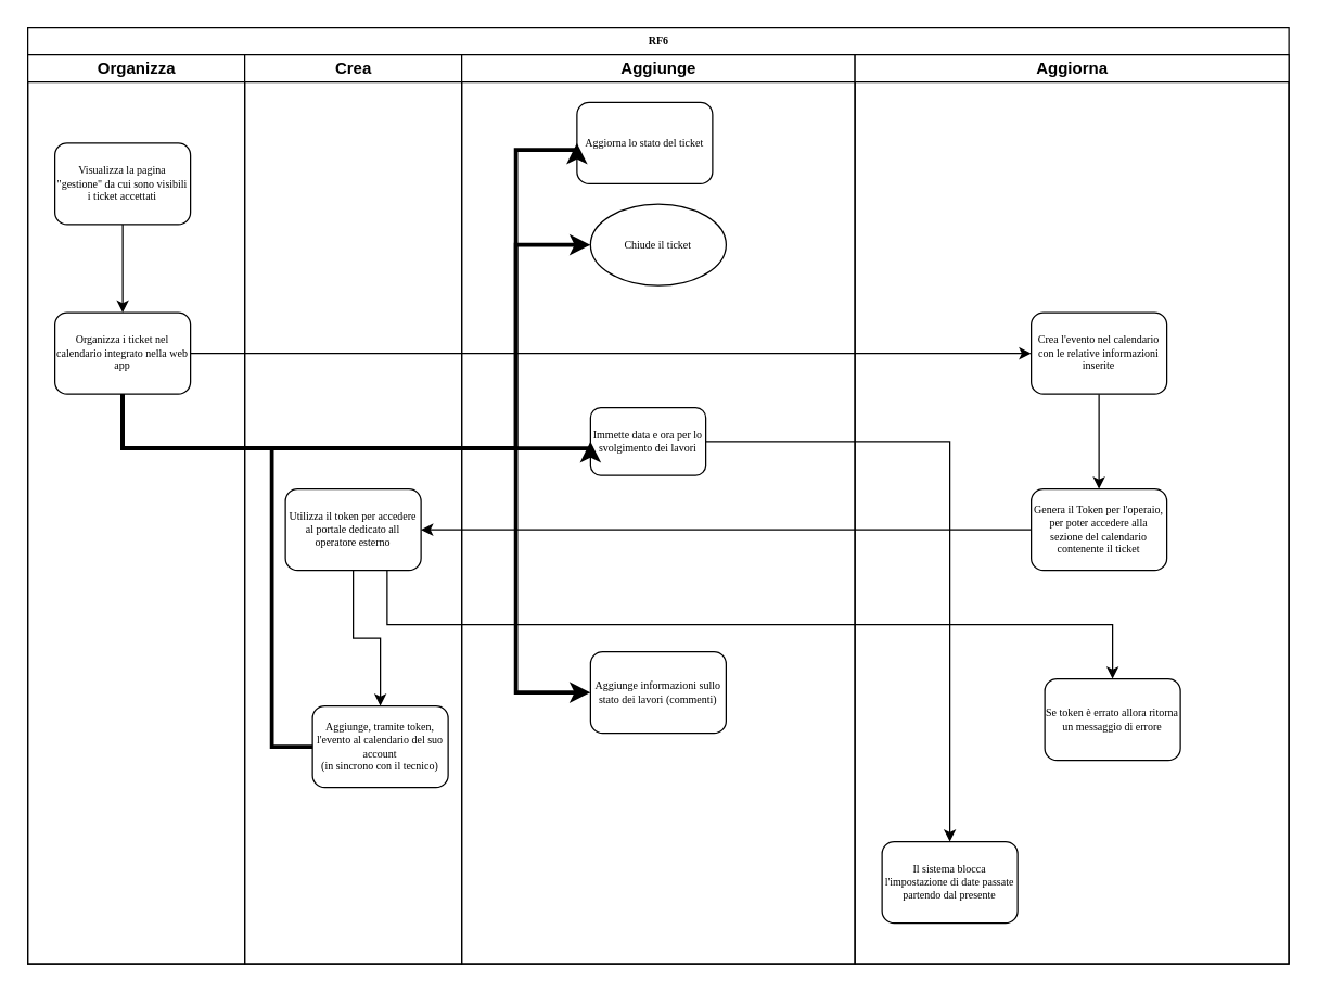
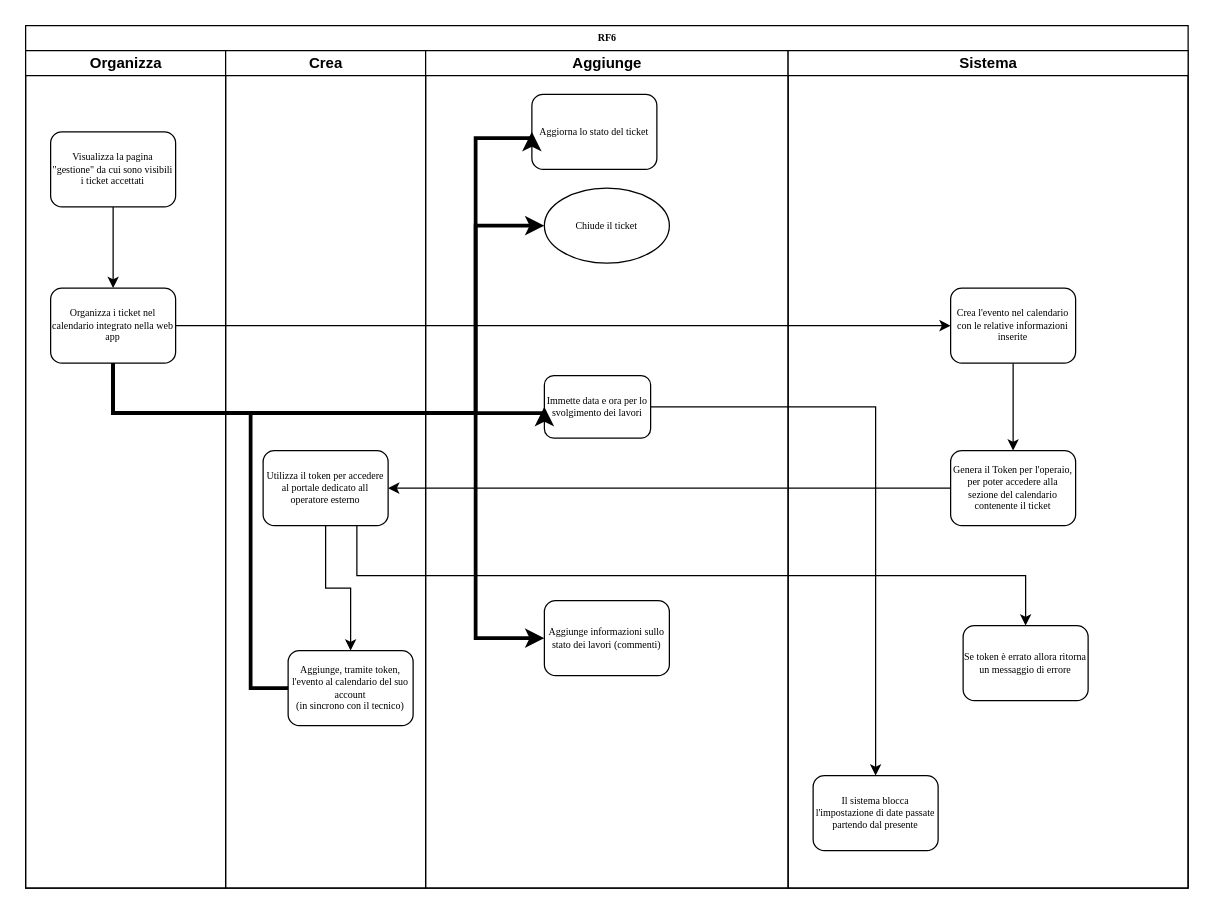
  <mxCell id="0" />
  <mxCell id="1" parent="0" />
  <mxCell id="2" value="RF6" style="swimlane;html=1;childLayout=stackLayout;startSize=20;rounded=0;shadow=0;labelBackgroundColor=none;strokeWidth=1;fontFamily=Verdana;fontSize=8;align=center;" parent="1" vertex="1"><mxGeometry x="20" y="20" width="930" height="690" as="geometry" /></mxCell>
  <mxCell id="3" value="Organizza" style="swimlane;html=1;startSize=20;" parent="2" vertex="1"><mxGeometry y="20" width="160" height="670" as="geometry" /></mxCell>
  <mxCell id="4" style="edgeStyle=orthogonalEdgeStyle;rounded=0;orthogonalLoop=1;jettySize=auto;html=1;entryX=0.5;entryY=0;entryDx=0;entryDy=0;" edge="1" parent="3" source="5" target="6"><mxGeometry relative="1" as="geometry" /></mxCell>
  <mxCell id="5" value="Visualizza la pagina &quot;gestione&quot; da cui sono visibili i ticket accettati" style="rounded=1;whiteSpace=wrap;html=1;shadow=0;labelBackgroundColor=none;strokeWidth=1;fontFamily=Verdana;fontSize=8;align=center;" parent="3" vertex="1"><mxGeometry x="20" y="65" width="100" height="60" as="geometry" /></mxCell>
  <mxCell id="6" value="Organizza i ticket nel calendario integrato nella web app" style="rounded=1;whiteSpace=wrap;html=1;shadow=0;labelBackgroundColor=none;strokeWidth=1;fontFamily=Verdana;fontSize=8;align=center;" vertex="1" parent="3"><mxGeometry x="20" y="190" width="100" height="60" as="geometry" /></mxCell>
  <mxCell id="7" value="Crea" style="swimlane;html=1;startSize=20;" parent="2" vertex="1"><mxGeometry x="160" y="20" width="160" height="670" as="geometry" /></mxCell>
  <mxCell id="8" style="edgeStyle=orthogonalEdgeStyle;rounded=0;orthogonalLoop=1;jettySize=auto;html=1;entryX=0.5;entryY=0;entryDx=0;entryDy=0;" edge="1" parent="7" source="9" target="10"><mxGeometry relative="1" as="geometry"><mxPoint x="80" y="450" as="targetPoint" /></mxGeometry></mxCell>
  <mxCell id="9" value="Utilizza il token per accedere al portale dedicato all operatore esterno" style="rounded=1;whiteSpace=wrap;html=1;shadow=0;labelBackgroundColor=none;strokeWidth=1;fontFamily=Verdana;fontSize=8;align=center;" vertex="1" parent="7"><mxGeometry x="30" y="320" width="100" height="60" as="geometry" /></mxCell>
  <mxCell id="10" value="&lt;div&gt;Aggiunge, tramite token, l'evento al calendario del suo account&lt;/div&gt;&lt;div&gt;(in sincrono con il tecnico)&lt;br&gt;&lt;/div&gt;" style="rounded=1;whiteSpace=wrap;html=1;shadow=0;labelBackgroundColor=none;strokeWidth=1;fontFamily=Verdana;fontSize=8;align=center;" vertex="1" parent="7"><mxGeometry x="50" y="480" width="100" height="60" as="geometry" /></mxCell>
  <mxCell id="11" value="" style="endArrow=none;html=1;rounded=0;entryX=0;entryY=0.5;entryDx=0;entryDy=0;strokeWidth=3;" edge="1" parent="7" target="10"><mxGeometry width="50" height="50" relative="1" as="geometry"><mxPoint x="20" y="290" as="sourcePoint" /><mxPoint x="60" y="510" as="targetPoint" /><Array as="points"><mxPoint x="20" y="510" /></Array></mxGeometry></mxCell>
  <mxCell id="12" style="edgeStyle=orthogonalEdgeStyle;rounded=0;orthogonalLoop=1;jettySize=auto;html=1;entryX=0;entryY=0.5;entryDx=0;entryDy=0;" edge="1" parent="2" source="6" target="21"><mxGeometry relative="1" as="geometry" /></mxCell>
  <mxCell id="13" style="edgeStyle=orthogonalEdgeStyle;rounded=0;orthogonalLoop=1;jettySize=auto;html=1;" edge="1" parent="2" source="22" target="9"><mxGeometry relative="1" as="geometry" /></mxCell>
  <mxCell id="14" value="Aggiunge" style="swimlane;html=1;startSize=20;" parent="2" vertex="1"><mxGeometry x="320" y="20" width="290" height="670" as="geometry" /></mxCell>
  <mxCell id="15" value="Aggiorna lo stato del ticket" style="rounded=1;whiteSpace=wrap;html=1;shadow=0;labelBackgroundColor=none;strokeWidth=1;fontFamily=Verdana;fontSize=8;align=center;" vertex="1" parent="14"><mxGeometry x="85" y="35" width="100" height="60" as="geometry" /></mxCell>
  <mxCell id="16" value="Immette data e ora per lo svolgimento dei lavori" style="rounded=1;whiteSpace=wrap;html=1;shadow=0;labelBackgroundColor=none;strokeWidth=1;fontFamily=Verdana;fontSize=8;align=center;" vertex="1" parent="14"><mxGeometry x="95" y="260" width="85" height="50" as="geometry" /></mxCell>
  <mxCell id="17" value="Chiude il ticket" style="ellipse;whiteSpace=wrap;html=1;shadow=0;labelBackgroundColor=none;strokeWidth=1;fontFamily=Verdana;fontSize=8;align=center;" vertex="1" parent="14"><mxGeometry x="95" y="110" width="100" height="60" as="geometry" /></mxCell>
  <mxCell id="18" value="Aggiunge informazioni sullo stato dei lavori (commenti)" style="rounded=1;whiteSpace=wrap;html=1;shadow=0;labelBackgroundColor=none;strokeWidth=1;fontFamily=Verdana;fontSize=8;align=center;" vertex="1" parent="14"><mxGeometry x="95" y="440" width="100" height="60" as="geometry" /></mxCell>
- <mxCell id="19" value="Aggiorna" style="swimlane;html=1;startSize=20;" vertex="1" parent="2"><mxGeometry x="610" y="20" width="320" height="670" as="geometry" /></mxCell>
+ <mxCell id="19" value="Sistema" style="swimlane;html=1;startSize=20;" vertex="1" parent="2"><mxGeometry x="610" y="20" width="320" height="670" as="geometry" /></mxCell>
  <mxCell id="20" style="edgeStyle=orthogonalEdgeStyle;rounded=0;orthogonalLoop=1;jettySize=auto;html=1;" edge="1" parent="19" source="21"><mxGeometry relative="1" as="geometry"><mxPoint x="180.0" y="320" as="targetPoint" /></mxGeometry></mxCell>
  <mxCell id="21" value="Crea l'evento nel calendario con le relative informazioni inserite" style="rounded=1;whiteSpace=wrap;html=1;shadow=0;labelBackgroundColor=none;strokeWidth=1;fontFamily=Verdana;fontSize=8;align=center;" vertex="1" parent="19"><mxGeometry x="130" y="190" width="100" height="60" as="geometry" /></mxCell>
  <mxCell id="22" value="Genera il Token per l'operaio, per poter accedere alla sezione del calendario contenente il ticket" style="rounded=1;whiteSpace=wrap;html=1;shadow=0;labelBackgroundColor=none;strokeWidth=1;fontFamily=Verdana;fontSize=8;align=center;" vertex="1" parent="19"><mxGeometry x="130" y="320" width="100" height="60" as="geometry" /></mxCell>
  <mxCell id="23" value="Se token è errato allora ritorna un messaggio di errore" style="rounded=1;whiteSpace=wrap;html=1;shadow=0;labelBackgroundColor=none;strokeWidth=1;fontFamily=Verdana;fontSize=8;align=center;" vertex="1" parent="19"><mxGeometry x="140" y="460" width="100" height="60" as="geometry" /></mxCell>
  <mxCell id="24" value="Il sistema blocca l'impostazione di date passate partendo dal presente" style="rounded=1;whiteSpace=wrap;html=1;shadow=0;labelBackgroundColor=none;strokeWidth=1;fontFamily=Verdana;fontSize=8;align=center;" vertex="1" parent="19"><mxGeometry x="20" y="580" width="100" height="60" as="geometry" /></mxCell>
  <mxCell id="25" style="edgeStyle=orthogonalEdgeStyle;rounded=0;orthogonalLoop=1;jettySize=auto;html=1;exitX=0.75;exitY=1;exitDx=0;exitDy=0;entryX=0.5;entryY=0;entryDx=0;entryDy=0;" edge="1" parent="2" source="9" target="23"><mxGeometry relative="1" as="geometry"><mxPoint x="430.0" y="480" as="targetPoint" /></mxGeometry></mxCell>
  <mxCell id="26" style="edgeStyle=orthogonalEdgeStyle;rounded=0;orthogonalLoop=1;jettySize=auto;html=1;entryX=0;entryY=0.5;entryDx=0;entryDy=0;strokeWidth=3;" edge="1" parent="2" source="6" target="16"><mxGeometry relative="1" as="geometry"><Array as="points"><mxPoint x="70" y="310" /></Array></mxGeometry></mxCell>
  <mxCell id="27" style="edgeStyle=orthogonalEdgeStyle;rounded=0;orthogonalLoop=1;jettySize=auto;html=1;exitX=0.5;exitY=1;exitDx=0;exitDy=0;entryX=0;entryY=0.5;entryDx=0;entryDy=0;strokeWidth=3;" edge="1" parent="2" source="6" target="17"><mxGeometry relative="1" as="geometry"><Array as="points"><mxPoint x="70" y="310" /><mxPoint x="360" y="310" /><mxPoint x="360" y="160" /></Array></mxGeometry></mxCell>
  <mxCell id="28" style="edgeStyle=orthogonalEdgeStyle;rounded=0;orthogonalLoop=1;jettySize=auto;html=1;entryX=0;entryY=0.5;entryDx=0;entryDy=0;strokeWidth=3;" edge="1" parent="2" source="6" target="15"><mxGeometry relative="1" as="geometry"><Array as="points"><mxPoint x="70" y="310" /><mxPoint x="360" y="310" /><mxPoint x="360" y="90" /></Array></mxGeometry></mxCell>
  <mxCell id="29" style="edgeStyle=orthogonalEdgeStyle;rounded=0;orthogonalLoop=1;jettySize=auto;html=1;entryX=0;entryY=0.5;entryDx=0;entryDy=0;strokeWidth=3;" edge="1" parent="2" source="6" target="18"><mxGeometry relative="1" as="geometry"><Array as="points"><mxPoint x="70" y="310" /><mxPoint x="360" y="310" /><mxPoint x="360" y="490" /></Array></mxGeometry></mxCell>
  <mxCell id="30" style="edgeStyle=orthogonalEdgeStyle;rounded=0;orthogonalLoop=1;jettySize=auto;html=1;entryX=0.5;entryY=0;entryDx=0;entryDy=0;" edge="1" parent="2" source="16" target="24"><mxGeometry relative="1" as="geometry"><mxPoint x="700.0" y="600" as="targetPoint" /></mxGeometry></mxCell>
